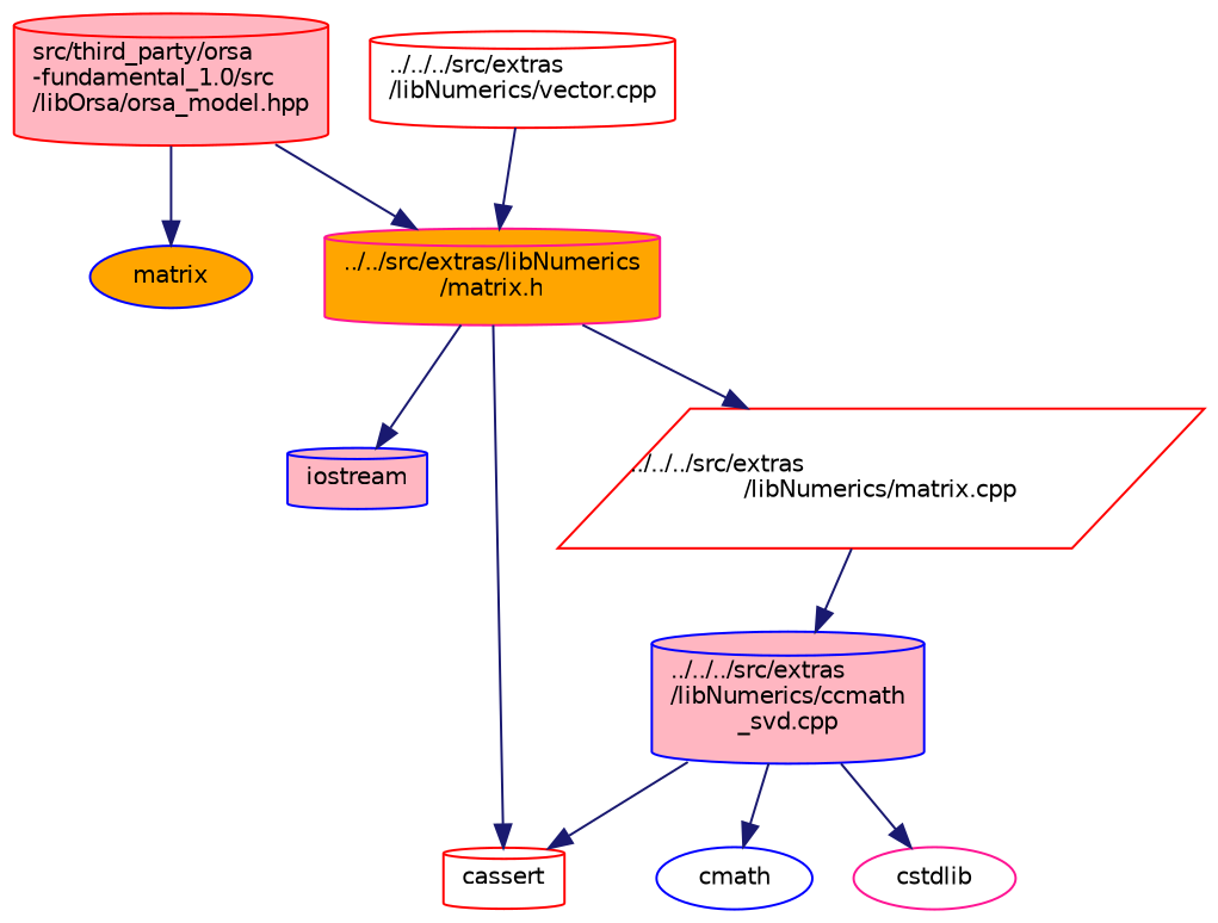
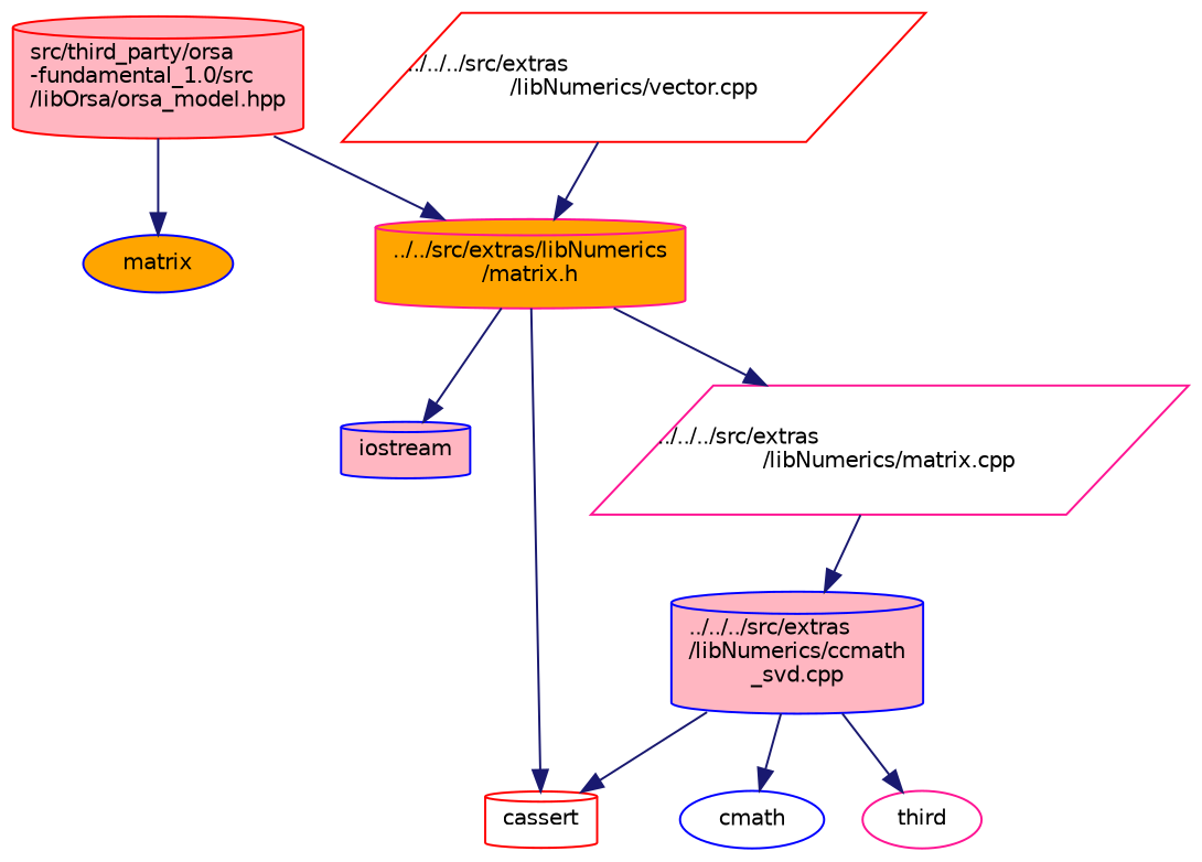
  digraph {
    node [color=blue fillcolor=white fontname=Helvetica fontsize=10 shape=cylinder style=filled]
    edge [color=midnightblue fontname=Helvetica fontsize=10 labelfontname=Helvetica labelfontsize=10 style=solid]
    n1 [color=red fillcolor=lightpink fontcolor=black height=0.2 label="src/third_party/orsa\l-fundamental_1.0/src\l/libOrsa/orsa_model.hpp" width=0.4]
    n2 [fillcolor=orange height=0.2 label=matrix shape=ellipse width=0.4]
    n3 [color=deeppink fillcolor=orange height=0.2 label="../../src/extras/libNumerics\l/matrix.h" width=0.4]
    n4 [fillcolor=lightpink height=0.2 label=iostream width=0.4]
    n5 [color=red height=0.2 label=cassert width=0.4]
-   n6 [color=red height=0.2 label="../../../src/extras\l/libNumerics/matrix.cpp" shape=parallelogram width=0.4]
+   n6 [color=deeppink height=0.2 label="../../../src/extras\l/libNumerics/matrix.cpp" shape=parallelogram width=0.4]
    n7 [fillcolor=lightpink height=0.2 label="../../../src/extras\l/libNumerics/ccmath\l_svd.cpp" width=0.4]
-   n8 [color=red height=0.2 label="../../../src/extras\l/libNumerics/vector.cpp" width=0.4]
+   n8 [color=red height=0.2 label="../../../src/extras\l/libNumerics/vector.cpp" shape=parallelogram width=0.4]
    n9 [height=0.2 label=cmath shape=ellipse width=0.4]
-   n10 [color=deeppink height=0.2 label=cstdlib shape=ellipse width=0.4]
+   n10 [color=deeppink height=0.2 label=third shape=ellipse width=0.4]
    n1 -> n2
    n1 -> n3
    n3 -> n4
    n3 -> n5
    n3 -> n6
    n6 -> n7
    n7 -> n5
    n7 -> n9
    n7 -> n10
    n8 -> n3
  }
